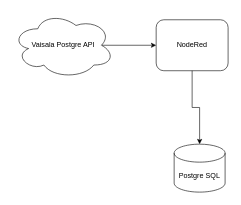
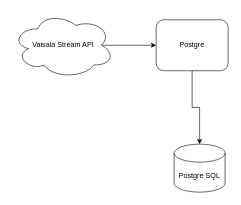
  <mxCell id="0" />
  <mxCell id="1" parent="0" />
- <mxCell id="2" value="NodeRed" style="rounded=1;whiteSpace=wrap;html=1;" vertex="1" parent="1"><mxGeometry x="260" y="32.5" width="120" height="85" as="geometry" /></mxCell>
+ <mxCell id="2" value="Postgre" style="rounded=1;whiteSpace=wrap;html=1;" vertex="1" parent="1"><mxGeometry x="260" y="32.5" width="120" height="85" as="geometry" /></mxCell>
  <mxCell id="3" value="Postgre SQL" style="shape=cylinder3;whiteSpace=wrap;html=1;boundedLbl=1;backgroundOutline=1;size=15;" vertex="1" parent="1"><mxGeometry x="290" y="240" width="85" height="80" as="geometry" /></mxCell>
  <mxCell id="4" style="edgeStyle=orthogonalEdgeStyle;rounded=0;orthogonalLoop=1;jettySize=auto;html=1;exitX=0.875;exitY=0.5;exitDx=0;exitDy=0;exitPerimeter=0;entryX=0;entryY=0.5;entryDx=0;entryDy=0;" edge="1" parent="1" source="5" target="2"><mxGeometry relative="1" as="geometry" /></mxCell>
- <mxCell id="5" value="Vaisala Postgre API" style="ellipse;shape=cloud;whiteSpace=wrap;html=1;" vertex="1" parent="1"><mxGeometry x="20" y="20" width="170" height="110" as="geometry" /></mxCell>
+ <mxCell id="5" value="Vaisala Stream API" style="ellipse;shape=cloud;whiteSpace=wrap;html=1;" vertex="1" parent="1"><mxGeometry x="20" y="20" width="170" height="110" as="geometry" /></mxCell>
  <mxCell id="6" style="edgeStyle=orthogonalEdgeStyle;rounded=0;orthogonalLoop=1;jettySize=auto;html=1;entryX=0.5;entryY=0;entryDx=0;entryDy=0;entryPerimeter=0;" edge="1" parent="1" source="2" target="3"><mxGeometry relative="1" as="geometry" /></mxCell>
